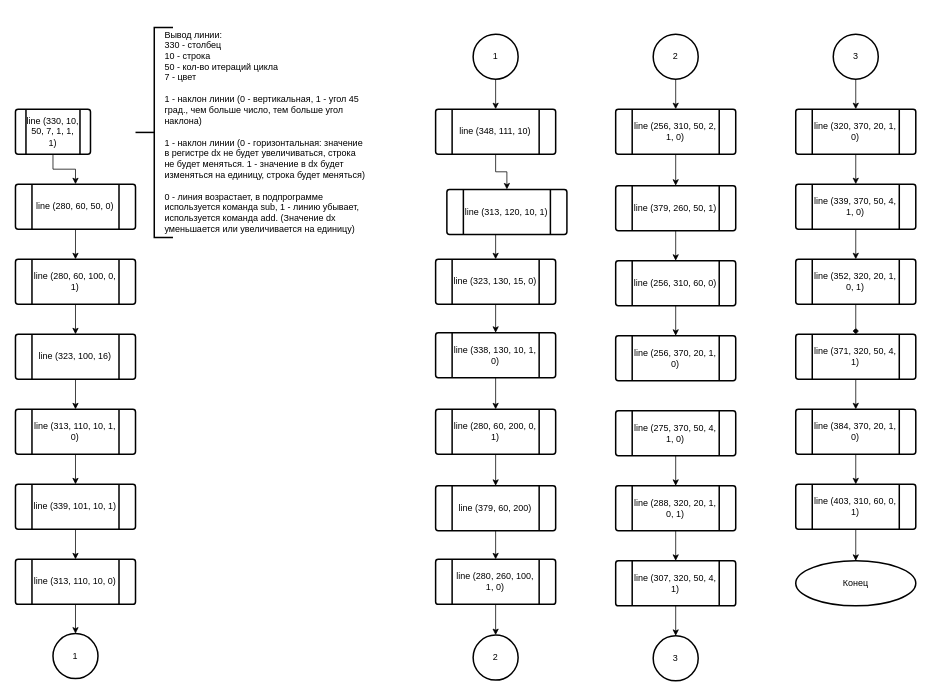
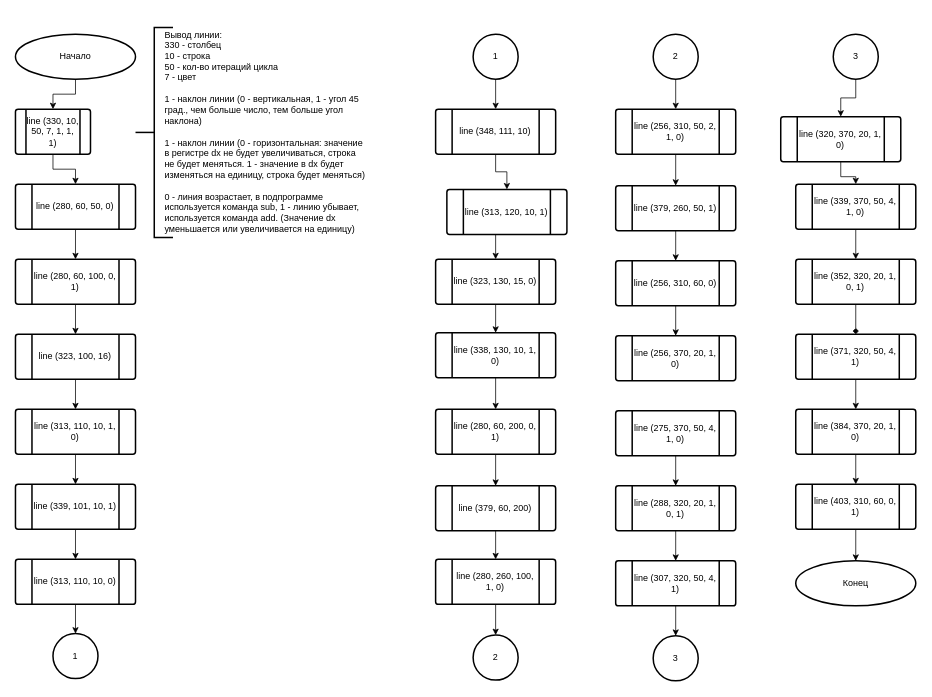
  <mxCell id="0" />
  <mxCell id="1" parent="0" />
+ <mxCell id="2" style="edgeStyle=orthogonalEdgeStyle;rounded=0;orthogonalLoop=1;jettySize=auto;html=1;exitX=0.5;exitY=1;exitDx=0;exitDy=0;exitPerimeter=0;entryX=0.5;entryY=0;entryDx=0;entryDy=0;" edge="1" parent="1" source="3" target="5"><mxGeometry relative="1" as="geometry" /></mxCell>
+ <mxCell id="3" value="Начало" style="strokeWidth=2;html=1;shape=mxgraph.flowchart.start_1;whiteSpace=wrap;" vertex="1" parent="1"><mxGeometry x="20" y="45" width="160" height="60" as="geometry" /></mxCell>
  <mxCell id="4" style="edgeStyle=orthogonalEdgeStyle;rounded=0;orthogonalLoop=1;jettySize=auto;html=1;exitX=0.5;exitY=1;exitDx=0;exitDy=0;entryX=0.5;entryY=0;entryDx=0;entryDy=0;" edge="1" parent="1" source="5" target="9"><mxGeometry relative="1" as="geometry" /></mxCell>
  <mxCell id="5" value="line (330, 10, 50, 7, 1, 1, 1)" style="verticalLabelPosition=middle;verticalAlign=middle;html=1;strokeWidth=2;shape=process;whiteSpace=wrap;rounded=1;size=0.14;arcSize=6;labelPosition=center;align=center;" vertex="1" parent="1"><mxGeometry x="20" y="145" width="100" height="60" as="geometry" /></mxCell>
  <mxCell id="6" value="" style="strokeWidth=2;html=1;shape=mxgraph.flowchart.annotation_2;align=left;labelPosition=right;pointerEvents=1;connectable=0;" vertex="1" parent="1"><mxGeometry x="180" y="36" width="50" height="280" as="geometry" /></mxCell>
  <mxCell id="7" value="Вывод линии:&lt;br&gt;330 - столбец&lt;br&gt;10 - строка&lt;br&gt;50 - кол-во итераций цикла&lt;br&gt;7 - цвет&lt;br&gt;&lt;br&gt;1 - наклон линии (0 - вертикальная, 1 - угол 45 град., чем больше число, тем больше угол наклона)&lt;br&gt;&lt;br&gt;1 - наклон линии (0 - горизонтальная: значение в регистре dx не будет увеличиваться, строка не будет меняться. 1 - значение в dx будет изменяться на единицу, строка будет меняться)&lt;br&gt;&lt;br&gt;0 - линия возрастает, в подпрограмме используется команда sub, 1 - линию убывает, используется команда add. (Значение dx уменьшается или увеличивается на единицу)" style="text;html=1;strokeColor=none;fillColor=none;align=left;verticalAlign=middle;whiteSpace=wrap;rounded=0;" vertex="1" parent="1"><mxGeometry x="217" y="20" width="270" height="310" as="geometry" /></mxCell>
  <mxCell id="8" style="edgeStyle=orthogonalEdgeStyle;rounded=0;orthogonalLoop=1;jettySize=auto;html=1;exitX=0.5;exitY=1;exitDx=0;exitDy=0;entryX=0.5;entryY=0;entryDx=0;entryDy=0;" edge="1" parent="1" source="9" target="11"><mxGeometry relative="1" as="geometry" /></mxCell>
  <mxCell id="9" value="line (280, 60, 50, 0)" style="verticalLabelPosition=middle;verticalAlign=middle;html=1;strokeWidth=2;shape=process;whiteSpace=wrap;rounded=1;size=0.14;arcSize=6;labelPosition=center;align=center;" vertex="1" parent="1"><mxGeometry x="20" y="245" width="160" height="60" as="geometry" /></mxCell>
  <mxCell id="10" style="edgeStyle=orthogonalEdgeStyle;rounded=0;orthogonalLoop=1;jettySize=auto;html=1;exitX=0.5;exitY=1;exitDx=0;exitDy=0;entryX=0.5;entryY=0;entryDx=0;entryDy=0;" edge="1" parent="1" source="11" target="13"><mxGeometry relative="1" as="geometry" /></mxCell>
  <mxCell id="11" value="line (280, 60, 100, 0, 1)" style="verticalLabelPosition=middle;verticalAlign=middle;html=1;strokeWidth=2;shape=process;whiteSpace=wrap;rounded=1;size=0.14;arcSize=6;labelPosition=center;align=center;" vertex="1" parent="1"><mxGeometry x="20" y="345" width="160" height="60" as="geometry" /></mxCell>
  <mxCell id="12" style="edgeStyle=orthogonalEdgeStyle;rounded=0;orthogonalLoop=1;jettySize=auto;html=1;exitX=0.5;exitY=1;exitDx=0;exitDy=0;entryX=0.5;entryY=0;entryDx=0;entryDy=0;" edge="1" parent="1" source="13" target="15"><mxGeometry relative="1" as="geometry" /></mxCell>
  <mxCell id="13" value="line (323, 100, 16)" style="verticalLabelPosition=middle;verticalAlign=middle;html=1;strokeWidth=2;shape=process;whiteSpace=wrap;rounded=1;size=0.14;arcSize=6;labelPosition=center;align=center;" vertex="1" parent="1"><mxGeometry x="20" y="445" width="160" height="60" as="geometry" /></mxCell>
  <mxCell id="14" style="edgeStyle=orthogonalEdgeStyle;rounded=0;orthogonalLoop=1;jettySize=auto;html=1;exitX=0.5;exitY=1;exitDx=0;exitDy=0;entryX=0.5;entryY=0;entryDx=0;entryDy=0;" edge="1" parent="1" source="15" target="17"><mxGeometry relative="1" as="geometry" /></mxCell>
  <mxCell id="15" value="line (313, 110, 10, 1, 0)" style="verticalLabelPosition=middle;verticalAlign=middle;html=1;strokeWidth=2;shape=process;whiteSpace=wrap;rounded=1;size=0.14;arcSize=6;labelPosition=center;align=center;" vertex="1" parent="1"><mxGeometry x="20" y="545" width="160" height="60" as="geometry" /></mxCell>
  <mxCell id="16" style="edgeStyle=orthogonalEdgeStyle;rounded=0;orthogonalLoop=1;jettySize=auto;html=1;exitX=0.5;exitY=1;exitDx=0;exitDy=0;entryX=0.5;entryY=0;entryDx=0;entryDy=0;" edge="1" parent="1" source="17" target="19"><mxGeometry relative="1" as="geometry" /></mxCell>
  <mxCell id="17" value="line (339, 101, 10, 1)" style="verticalLabelPosition=middle;verticalAlign=middle;html=1;strokeWidth=2;shape=process;whiteSpace=wrap;rounded=1;size=0.14;arcSize=6;labelPosition=center;align=center;" vertex="1" parent="1"><mxGeometry x="20" y="645" width="160" height="60" as="geometry" /></mxCell>
  <mxCell id="18" style="edgeStyle=orthogonalEdgeStyle;rounded=0;orthogonalLoop=1;jettySize=auto;html=1;exitX=0.5;exitY=1;exitDx=0;exitDy=0;entryX=0.5;entryY=0;entryDx=0;entryDy=0;entryPerimeter=0;" edge="1" parent="1" source="19" target="62"><mxGeometry relative="1" as="geometry" /></mxCell>
  <mxCell id="19" value="line (313, 110, 10, 0)" style="verticalLabelPosition=middle;verticalAlign=middle;html=1;strokeWidth=2;shape=process;whiteSpace=wrap;rounded=1;size=0.14;arcSize=6;labelPosition=center;align=center;" vertex="1" parent="1"><mxGeometry x="20" y="745" width="160" height="60" as="geometry" /></mxCell>
  <mxCell id="20" style="edgeStyle=orthogonalEdgeStyle;rounded=0;orthogonalLoop=1;jettySize=auto;html=1;exitX=0.5;exitY=1;exitDx=0;exitDy=0;entryX=0.5;entryY=0;entryDx=0;entryDy=0;" edge="1" parent="1" source="21" target="23"><mxGeometry relative="1" as="geometry" /></mxCell>
  <mxCell id="21" value="line (348, 111, 10)" style="verticalLabelPosition=middle;verticalAlign=middle;html=1;strokeWidth=2;shape=process;whiteSpace=wrap;rounded=1;size=0.14;arcSize=6;labelPosition=center;align=center;" vertex="1" parent="1"><mxGeometry x="580" y="145" width="160" height="60" as="geometry" /></mxCell>
  <mxCell id="22" style="edgeStyle=orthogonalEdgeStyle;rounded=0;orthogonalLoop=1;jettySize=auto;html=1;exitX=0.5;exitY=1;exitDx=0;exitDy=0;entryX=0.5;entryY=0;entryDx=0;entryDy=0;" edge="1" parent="1" source="23" target="25"><mxGeometry relative="1" as="geometry" /></mxCell>
  <mxCell id="23" value="line (313, 120, 10, 1)" style="verticalLabelPosition=middle;verticalAlign=middle;html=1;strokeWidth=2;shape=process;whiteSpace=wrap;rounded=1;size=0.14;arcSize=6;labelPosition=center;align=center;" vertex="1" parent="1"><mxGeometry x="595" y="252" width="160" height="60" as="geometry" /></mxCell>
  <mxCell id="24" style="edgeStyle=orthogonalEdgeStyle;rounded=0;orthogonalLoop=1;jettySize=auto;html=1;exitX=0.5;exitY=1;exitDx=0;exitDy=0;entryX=0.5;entryY=0;entryDx=0;entryDy=0;" edge="1" parent="1" source="25" target="27"><mxGeometry relative="1" as="geometry" /></mxCell>
  <mxCell id="25" value="line (323, 130, 15, 0)" style="verticalLabelPosition=middle;verticalAlign=middle;html=1;strokeWidth=2;shape=process;whiteSpace=wrap;rounded=1;size=0.14;arcSize=6;labelPosition=center;align=center;" vertex="1" parent="1"><mxGeometry x="580" y="345" width="160" height="60" as="geometry" /></mxCell>
  <mxCell id="26" style="edgeStyle=orthogonalEdgeStyle;rounded=0;orthogonalLoop=1;jettySize=auto;html=1;exitX=0.5;exitY=1;exitDx=0;exitDy=0;entryX=0.5;entryY=0;entryDx=0;entryDy=0;" edge="1" parent="1" source="27" target="29"><mxGeometry relative="1" as="geometry" /></mxCell>
  <mxCell id="27" value="line (338, 130, 10, 1, 0)" style="verticalLabelPosition=middle;verticalAlign=middle;html=1;strokeWidth=2;shape=process;whiteSpace=wrap;rounded=1;size=0.14;arcSize=6;labelPosition=center;align=center;" vertex="1" parent="1"><mxGeometry x="580" y="443" width="160" height="60" as="geometry" /></mxCell>
  <mxCell id="28" style="edgeStyle=orthogonalEdgeStyle;rounded=0;orthogonalLoop=1;jettySize=auto;html=1;exitX=0.5;exitY=1;exitDx=0;exitDy=0;entryX=0.5;entryY=0;entryDx=0;entryDy=0;" edge="1" parent="1" source="29" target="31"><mxGeometry relative="1" as="geometry" /></mxCell>
  <mxCell id="29" value="line (280, 60, 200, 0, 1)" style="verticalLabelPosition=middle;verticalAlign=middle;html=1;strokeWidth=2;shape=process;whiteSpace=wrap;rounded=1;size=0.14;arcSize=6;labelPosition=center;align=center;" vertex="1" parent="1"><mxGeometry x="580" y="545" width="160" height="60" as="geometry" /></mxCell>
  <mxCell id="30" style="edgeStyle=orthogonalEdgeStyle;rounded=0;orthogonalLoop=1;jettySize=auto;html=1;exitX=0.5;exitY=1;exitDx=0;exitDy=0;entryX=0.5;entryY=0;entryDx=0;entryDy=0;" edge="1" parent="1" source="31" target="33"><mxGeometry relative="1" as="geometry" /></mxCell>
  <mxCell id="31" value="line (379, 60, 200)" style="verticalLabelPosition=middle;verticalAlign=middle;html=1;strokeWidth=2;shape=process;whiteSpace=wrap;rounded=1;size=0.14;arcSize=6;labelPosition=center;align=center;" vertex="1" parent="1"><mxGeometry x="580" y="647" width="160" height="60" as="geometry" /></mxCell>
  <mxCell id="32" style="edgeStyle=orthogonalEdgeStyle;rounded=0;orthogonalLoop=1;jettySize=auto;html=1;exitX=0.5;exitY=1;exitDx=0;exitDy=0;entryX=0.5;entryY=0;entryDx=0;entryDy=0;entryPerimeter=0;" edge="1" parent="1" source="33" target="63"><mxGeometry relative="1" as="geometry" /></mxCell>
  <mxCell id="33" value="line (280, 260, 100, 1, 0)" style="verticalLabelPosition=middle;verticalAlign=middle;html=1;strokeWidth=2;shape=process;whiteSpace=wrap;rounded=1;size=0.14;arcSize=6;labelPosition=center;align=center;" vertex="1" parent="1"><mxGeometry x="580" y="745" width="160" height="60" as="geometry" /></mxCell>
  <mxCell id="34" style="edgeStyle=orthogonalEdgeStyle;rounded=0;orthogonalLoop=1;jettySize=auto;html=1;exitX=0.5;exitY=1;exitDx=0;exitDy=0;entryX=0.5;entryY=0;entryDx=0;entryDy=0;" edge="1" parent="1" source="35" target="37"><mxGeometry relative="1" as="geometry" /></mxCell>
  <mxCell id="35" value="line (256, 310, 50, 2, 1, 0)" style="verticalLabelPosition=middle;verticalAlign=middle;html=1;strokeWidth=2;shape=process;whiteSpace=wrap;rounded=1;size=0.14;arcSize=6;labelPosition=center;align=center;" vertex="1" parent="1"><mxGeometry x="820" y="145" width="160" height="60" as="geometry" /></mxCell>
  <mxCell id="36" style="edgeStyle=orthogonalEdgeStyle;rounded=0;orthogonalLoop=1;jettySize=auto;html=1;exitX=0.5;exitY=1;exitDx=0;exitDy=0;entryX=0.5;entryY=0;entryDx=0;entryDy=0;" edge="1" parent="1" source="37" target="39"><mxGeometry relative="1" as="geometry" /></mxCell>
  <mxCell id="37" value="line (379, 260, 50, 1)" style="verticalLabelPosition=middle;verticalAlign=middle;html=1;strokeWidth=2;shape=process;whiteSpace=wrap;rounded=1;size=0.14;arcSize=6;labelPosition=center;align=center;" vertex="1" parent="1"><mxGeometry x="820" y="247" width="160" height="60" as="geometry" /></mxCell>
  <mxCell id="38" style="edgeStyle=orthogonalEdgeStyle;rounded=0;orthogonalLoop=1;jettySize=auto;html=1;exitX=0.5;exitY=1;exitDx=0;exitDy=0;entryX=0.5;entryY=0;entryDx=0;entryDy=0;" edge="1" parent="1" source="39" target="40"><mxGeometry relative="1" as="geometry" /></mxCell>
  <mxCell id="39" value="line (256, 310, 60, 0)" style="verticalLabelPosition=middle;verticalAlign=middle;html=1;strokeWidth=2;shape=process;whiteSpace=wrap;rounded=1;size=0.14;arcSize=6;labelPosition=center;align=center;" vertex="1" parent="1"><mxGeometry x="820" y="347" width="160" height="60" as="geometry" /></mxCell>
  <mxCell id="40" value="line (256, 370, 20, 1, 0)" style="verticalLabelPosition=middle;verticalAlign=middle;html=1;strokeWidth=2;shape=process;whiteSpace=wrap;rounded=1;size=0.14;arcSize=6;labelPosition=center;align=center;" vertex="1" parent="1"><mxGeometry x="820" y="447" width="160" height="60" as="geometry" /></mxCell>
  <mxCell id="41" style="edgeStyle=orthogonalEdgeStyle;rounded=0;orthogonalLoop=1;jettySize=auto;html=1;exitX=0.5;exitY=1;exitDx=0;exitDy=0;entryX=0.5;entryY=0;entryDx=0;entryDy=0;" edge="1" parent="1" source="42" target="44"><mxGeometry relative="1" as="geometry" /></mxCell>
  <mxCell id="42" value="line (275, 370, 50, 4, 1, 0)" style="verticalLabelPosition=middle;verticalAlign=middle;html=1;strokeWidth=2;shape=process;whiteSpace=wrap;rounded=1;size=0.14;arcSize=6;labelPosition=center;align=center;" vertex="1" parent="1"><mxGeometry x="820" y="547" width="160" height="60" as="geometry" /></mxCell>
  <mxCell id="43" style="edgeStyle=orthogonalEdgeStyle;rounded=0;orthogonalLoop=1;jettySize=auto;html=1;exitX=0.5;exitY=1;exitDx=0;exitDy=0;entryX=0.5;entryY=0;entryDx=0;entryDy=0;" edge="1" parent="1" source="44" target="46"><mxGeometry relative="1" as="geometry" /></mxCell>
  <mxCell id="44" value="line (288, 320, 20, 1, 0, 1)" style="verticalLabelPosition=middle;verticalAlign=middle;html=1;strokeWidth=2;shape=process;whiteSpace=wrap;rounded=1;size=0.14;arcSize=6;labelPosition=center;align=center;" vertex="1" parent="1"><mxGeometry x="820" y="647" width="160" height="60" as="geometry" /></mxCell>
  <mxCell id="45" style="edgeStyle=orthogonalEdgeStyle;rounded=0;orthogonalLoop=1;jettySize=auto;html=1;exitX=0.5;exitY=1;exitDx=0;exitDy=0;entryX=0.5;entryY=0;entryDx=0;entryDy=0;entryPerimeter=0;" edge="1" parent="1" source="46" target="66"><mxGeometry relative="1" as="geometry" /></mxCell>
  <mxCell id="46" value="line (307, 320, 50, 4, 1)" style="verticalLabelPosition=middle;verticalAlign=middle;html=1;strokeWidth=2;shape=process;whiteSpace=wrap;rounded=1;size=0.14;arcSize=6;labelPosition=center;align=center;" vertex="1" parent="1"><mxGeometry x="820" y="747" width="160" height="60" as="geometry" /></mxCell>
  <mxCell id="47" style="edgeStyle=orthogonalEdgeStyle;rounded=0;orthogonalLoop=1;jettySize=auto;html=1;exitX=0.5;exitY=1;exitDx=0;exitDy=0;" edge="1" parent="1" source="48" target="50"><mxGeometry relative="1" as="geometry" /></mxCell>
- <mxCell id="48" value="line (320, 370, 20, 1, 0)" style="verticalLabelPosition=middle;verticalAlign=middle;html=1;strokeWidth=2;shape=process;whiteSpace=wrap;rounded=1;size=0.14;arcSize=6;labelPosition=center;align=center;" vertex="1" parent="1"><mxGeometry x="1060" y="145" width="160" height="60" as="geometry" /></mxCell>
+ <mxCell id="48" value="line (320, 370, 20, 1, 0)" style="verticalLabelPosition=middle;verticalAlign=middle;html=1;strokeWidth=2;shape=process;whiteSpace=wrap;rounded=1;size=0.14;arcSize=6;labelPosition=center;align=center;" vertex="1" parent="1"><mxGeometry x="1040" y="155" width="160" height="60" as="geometry" /></mxCell>
  <mxCell id="49" style="edgeStyle=orthogonalEdgeStyle;rounded=0;orthogonalLoop=1;jettySize=auto;html=1;exitX=0.5;exitY=1;exitDx=0;exitDy=0;entryX=0.5;entryY=0;entryDx=0;entryDy=0;" edge="1" parent="1" source="50" target="52"><mxGeometry relative="1" as="geometry" /></mxCell>
  <mxCell id="50" value="line (339, 370, 50, 4, 1, 0)" style="verticalLabelPosition=middle;verticalAlign=middle;html=1;strokeWidth=2;shape=process;whiteSpace=wrap;rounded=1;size=0.14;arcSize=6;labelPosition=center;align=center;" vertex="1" parent="1"><mxGeometry x="1060" y="245" width="160" height="60" as="geometry" /></mxCell>
  <mxCell id="51" style="edgeStyle=orthogonalEdgeStyle;rounded=0;orthogonalLoop=1;jettySize=auto;html=1;exitX=0.5;exitY=1;exitDx=0;exitDy=0;entryX=0.5;entryY=0;entryDx=0;entryDy=0;endArrow=diamond;" edge="1" parent="1" source="52" target="54"><mxGeometry relative="1" as="geometry" /></mxCell>
  <mxCell id="52" value="line (352, 320, 20, 1, 0, 1)" style="verticalLabelPosition=middle;verticalAlign=middle;html=1;strokeWidth=2;shape=process;whiteSpace=wrap;rounded=1;size=0.14;arcSize=6;labelPosition=center;align=center;" vertex="1" parent="1"><mxGeometry x="1060" y="345" width="160" height="60" as="geometry" /></mxCell>
  <mxCell id="53" style="edgeStyle=orthogonalEdgeStyle;rounded=0;orthogonalLoop=1;jettySize=auto;html=1;exitX=0.5;exitY=1;exitDx=0;exitDy=0;entryX=0.5;entryY=0;entryDx=0;entryDy=0;" edge="1" parent="1" source="54" target="56"><mxGeometry relative="1" as="geometry" /></mxCell>
  <mxCell id="54" value="line (371, 320, 50, 4, 1)" style="verticalLabelPosition=middle;verticalAlign=middle;html=1;strokeWidth=2;shape=process;whiteSpace=wrap;rounded=1;size=0.14;arcSize=6;labelPosition=center;align=center;" vertex="1" parent="1"><mxGeometry x="1060" y="445" width="160" height="60" as="geometry" /></mxCell>
  <mxCell id="55" style="edgeStyle=orthogonalEdgeStyle;rounded=0;orthogonalLoop=1;jettySize=auto;html=1;exitX=0.5;exitY=1;exitDx=0;exitDy=0;entryX=0.5;entryY=0;entryDx=0;entryDy=0;" edge="1" parent="1" source="56" target="58"><mxGeometry relative="1" as="geometry" /></mxCell>
  <mxCell id="56" value="line (384, 370, 20, 1, 0)" style="verticalLabelPosition=middle;verticalAlign=middle;html=1;strokeWidth=2;shape=process;whiteSpace=wrap;rounded=1;size=0.14;arcSize=6;labelPosition=center;align=center;" vertex="1" parent="1"><mxGeometry x="1060" y="545" width="160" height="60" as="geometry" /></mxCell>
  <mxCell id="57" style="edgeStyle=orthogonalEdgeStyle;rounded=0;orthogonalLoop=1;jettySize=auto;html=1;exitX=0.5;exitY=1;exitDx=0;exitDy=0;entryX=0.5;entryY=0;entryDx=0;entryDy=0;entryPerimeter=0;" edge="1" parent="1" source="58" target="59"><mxGeometry relative="1" as="geometry" /></mxCell>
  <mxCell id="58" value="line (403, 310, 60, 0, 1)" style="verticalLabelPosition=middle;verticalAlign=middle;html=1;strokeWidth=2;shape=process;whiteSpace=wrap;rounded=1;size=0.14;arcSize=6;labelPosition=center;align=center;" vertex="1" parent="1"><mxGeometry x="1060" y="645" width="160" height="60" as="geometry" /></mxCell>
  <mxCell id="59" value="Конец" style="strokeWidth=2;html=1;shape=mxgraph.flowchart.start_1;whiteSpace=wrap;" vertex="1" parent="1"><mxGeometry x="1060" y="747" width="160" height="60" as="geometry" /></mxCell>
  <mxCell id="60" style="edgeStyle=orthogonalEdgeStyle;rounded=0;orthogonalLoop=1;jettySize=auto;html=1;exitX=0.5;exitY=1;exitDx=0;exitDy=0;exitPerimeter=0;entryX=0.5;entryY=0;entryDx=0;entryDy=0;" edge="1" parent="1" source="61" target="21"><mxGeometry relative="1" as="geometry" /></mxCell>
  <mxCell id="61" value="1" style="strokeWidth=2;html=1;shape=mxgraph.flowchart.start_2;whiteSpace=wrap;" vertex="1" parent="1"><mxGeometry x="630" y="45" width="60" height="60" as="geometry" /></mxCell>
  <mxCell id="62" value="1" style="strokeWidth=2;html=1;shape=mxgraph.flowchart.start_2;whiteSpace=wrap;" vertex="1" parent="1"><mxGeometry x="70" y="844" width="60" height="60" as="geometry" /></mxCell>
  <mxCell id="63" value="2" style="strokeWidth=2;html=1;shape=mxgraph.flowchart.start_2;whiteSpace=wrap;" vertex="1" parent="1"><mxGeometry x="630" y="846" width="60" height="60" as="geometry" /></mxCell>
  <mxCell id="64" style="edgeStyle=orthogonalEdgeStyle;rounded=0;orthogonalLoop=1;jettySize=auto;html=1;exitX=0.5;exitY=1;exitDx=0;exitDy=0;exitPerimeter=0;entryX=0.5;entryY=0;entryDx=0;entryDy=0;" edge="1" parent="1" source="65" target="35"><mxGeometry relative="1" as="geometry" /></mxCell>
  <mxCell id="65" value="2" style="strokeWidth=2;html=1;shape=mxgraph.flowchart.start_2;whiteSpace=wrap;" vertex="1" parent="1"><mxGeometry x="870" y="45" width="60" height="60" as="geometry" /></mxCell>
  <mxCell id="66" value="3" style="strokeWidth=2;html=1;shape=mxgraph.flowchart.start_2;whiteSpace=wrap;" vertex="1" parent="1"><mxGeometry x="870" y="847" width="60" height="60" as="geometry" /></mxCell>
  <mxCell id="67" style="edgeStyle=orthogonalEdgeStyle;rounded=0;orthogonalLoop=1;jettySize=auto;html=1;exitX=0.5;exitY=1;exitDx=0;exitDy=0;exitPerimeter=0;entryX=0.5;entryY=0;entryDx=0;entryDy=0;" edge="1" parent="1" source="68" target="48"><mxGeometry relative="1" as="geometry" /></mxCell>
  <mxCell id="68" value="3" style="strokeWidth=2;html=1;shape=mxgraph.flowchart.start_2;whiteSpace=wrap;" vertex="1" parent="1"><mxGeometry x="1110" y="45" width="60" height="60" as="geometry" /></mxCell>
